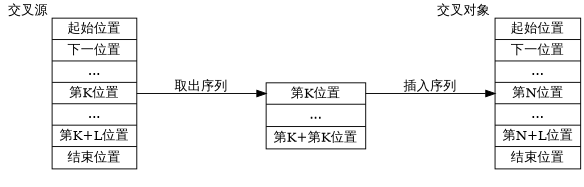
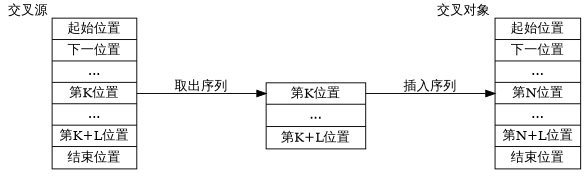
  digraph {
    nodesep=1
    ranksep=1
    rankdir=LR
    node [shape=record]
    edge [headport=f0 tailport=f0]
    n1 [label=" 起始位置 | 下一位置 |...|<f0> 第K位置 |...|<f1> 第K+L位置 | 结束位置" xlabel=" 交叉源 "]
-   n2 [label="<f0> 第K位置 |...| 第K+第K位置 "]
+   n2 [label="<f0> 第K位置 |...| 第K+L位置 "]
    n3 [label=" 起始位置 | 下一位置 |...|<f0> 第N位置 |...| 第N+L位置 | 结束位置" xlabel=" 交叉对象 "]
    n1 -> n2 [label=" 取出序列 "]
    n2 -> n3 [label=" 插入序列 "]
  }
